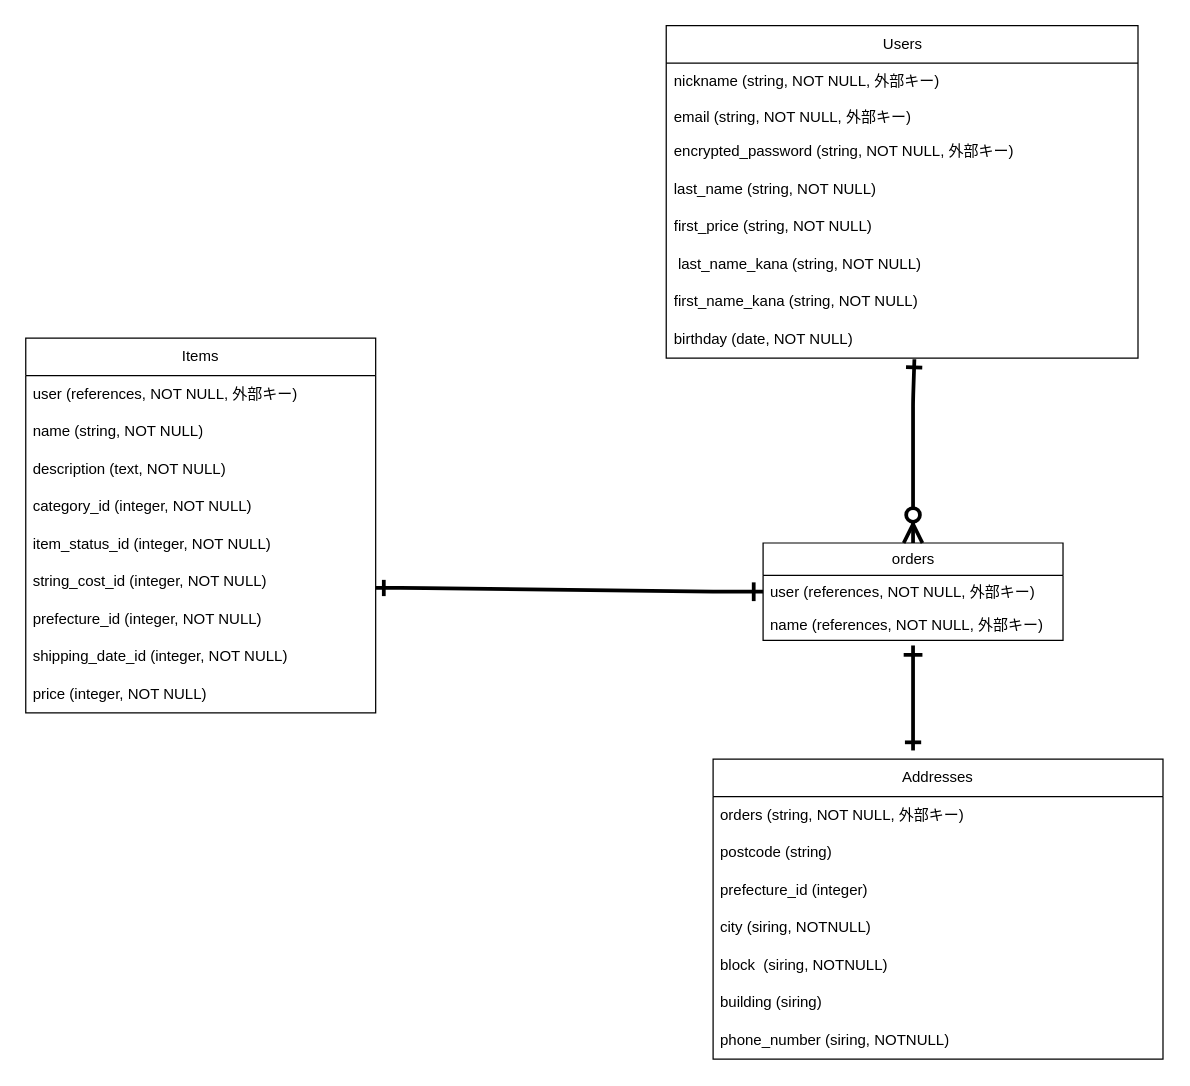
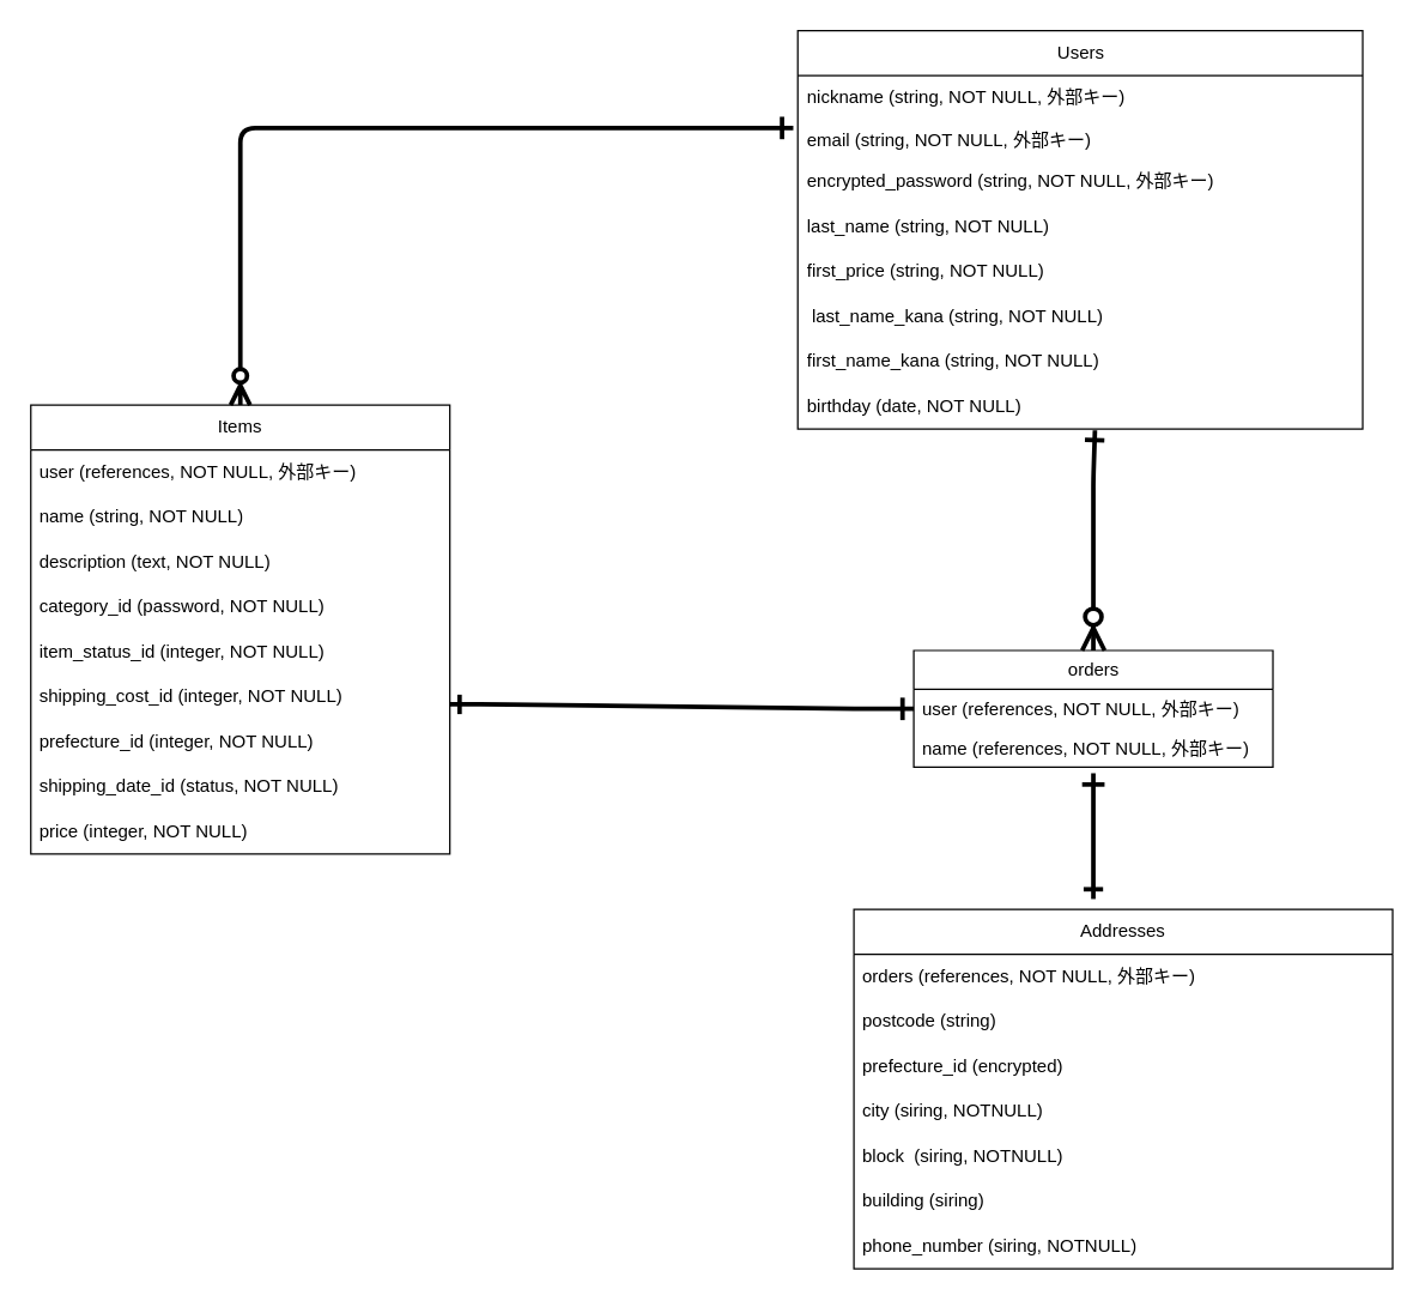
  <mxCell id="0" />
  <mxCell id="1" parent="0" />
  <mxCell id="2" value="Users" style="swimlane;fontStyle=0;childLayout=stackLayout;horizontal=1;startSize=30;horizontalStack=0;resizeParent=1;resizeParentMax=0;resizeLast=0;collapsible=1;marginBottom=0;whiteSpace=wrap;html=1;" vertex="1" parent="1"><mxGeometry x="532.5" width="377.5" height="266" as="geometry" y="20" /></mxCell>
  <mxCell id="3" value="nickname (string, NOT NULL, 外部キー)" style="text;strokeColor=none;fillColor=none;align=left;verticalAlign=middle;spacingLeft=4;spacingRight=4;overflow=hidden;points=[[0,0.5],[1,0.5]];portConstraint=eastwest;rotatable=0;whiteSpace=wrap;html=1;" vertex="1" parent="2"><mxGeometry y="30" width="377.5" height="30" as="geometry" /></mxCell>
  <mxCell id="4" value="email&amp;nbsp;(string, NOT NULL, 外部キー)" style="text;strokeColor=none;fillColor=none;align=left;verticalAlign=top;spacingLeft=4;spacingRight=4;overflow=hidden;rotatable=0;points=[[0,0.5],[1,0.5]];portConstraint=eastwest;whiteSpace=wrap;html=1;" vertex="1" parent="2"><mxGeometry y="60" width="377.5" height="26" as="geometry" /></mxCell>
  <mxCell id="5" value="encrypted_password&amp;nbsp;(string, NOT NULL, 外部キー)" style="text;strokeColor=none;fillColor=none;align=left;verticalAlign=middle;spacingLeft=4;spacingRight=4;overflow=hidden;points=[[0,0.5],[1,0.5]];portConstraint=eastwest;rotatable=0;whiteSpace=wrap;html=1;" vertex="1" parent="2"><mxGeometry y="86" width="377.5" height="30" as="geometry" /></mxCell>
  <mxCell id="6" value="last_name&amp;nbsp;(string, NOT NULL)" style="text;strokeColor=none;fillColor=none;align=left;verticalAlign=middle;spacingLeft=4;spacingRight=4;overflow=hidden;points=[[0,0.5],[1,0.5]];portConstraint=eastwest;rotatable=0;whiteSpace=wrap;html=1;" vertex="1" parent="2"><mxGeometry y="116" width="377.5" height="30" as="geometry" /></mxCell>
  <mxCell id="7" value="first_price (string, NOT NULL)" style="text;strokeColor=none;fillColor=none;align=left;verticalAlign=middle;spacingLeft=4;spacingRight=4;overflow=hidden;points=[[0,0.5],[1,0.5]];portConstraint=eastwest;rotatable=0;whiteSpace=wrap;html=1;" vertex="1" parent="2"><mxGeometry y="146" width="377.5" height="30" as="geometry" /></mxCell>
  <mxCell id="8" value="&amp;nbsp;last_name_kana (string, NOT NULL)" style="text;strokeColor=none;fillColor=none;align=left;verticalAlign=middle;spacingLeft=4;spacingRight=4;overflow=hidden;points=[[0,0.5],[1,0.5]];portConstraint=eastwest;rotatable=0;whiteSpace=wrap;html=1;" vertex="1" parent="2"><mxGeometry y="176" width="377.5" height="30" as="geometry" /></mxCell>
  <mxCell id="9" value="first_name_kana (string, NOT NULL)" style="text;strokeColor=none;fillColor=none;align=left;verticalAlign=middle;spacingLeft=4;spacingRight=4;overflow=hidden;points=[[0,0.5],[1,0.5]];portConstraint=eastwest;rotatable=0;whiteSpace=wrap;html=1;" vertex="1" parent="2"><mxGeometry y="206" width="377.5" height="30" as="geometry" /></mxCell>
  <mxCell id="10" value="birthday (date, NOT NULL)" style="text;strokeColor=none;fillColor=none;align=left;verticalAlign=middle;spacingLeft=4;spacingRight=4;overflow=hidden;points=[[0,0.5],[1,0.5]];portConstraint=eastwest;rotatable=0;whiteSpace=wrap;html=1;" vertex="1" parent="2"><mxGeometry y="236" width="377.5" height="30" as="geometry" /></mxCell>
  <mxCell id="11" value="Items" style="swimlane;fontStyle=0;childLayout=stackLayout;horizontal=1;startSize=30;horizontalStack=0;resizeParent=1;resizeParentMax=0;resizeLast=0;collapsible=1;marginBottom=0;whiteSpace=wrap;html=1;" vertex="1" parent="1"><mxGeometry x="20" y="270" width="280" height="300" as="geometry" /></mxCell>
  <mxCell id="12" value="user (references, NOT NULL, 外部キー)" style="text;strokeColor=none;fillColor=none;align=left;verticalAlign=middle;spacingLeft=4;spacingRight=4;overflow=hidden;points=[[0,0.5],[1,0.5]];portConstraint=eastwest;rotatable=0;whiteSpace=wrap;html=1;" vertex="1" parent="11"><mxGeometry y="30" width="280" height="30" as="geometry" /></mxCell>
  <mxCell id="13" value="name (string, NOT NULL)" style="text;strokeColor=none;fillColor=none;align=left;verticalAlign=middle;spacingLeft=4;spacingRight=4;overflow=hidden;points=[[0,0.5],[1,0.5]];portConstraint=eastwest;rotatable=0;whiteSpace=wrap;html=1;" vertex="1" parent="11"><mxGeometry y="60" width="280" height="30" as="geometry" /></mxCell>
  <mxCell id="14" value="description (text, NOT NULL)" style="text;strokeColor=none;fillColor=none;align=left;verticalAlign=middle;spacingLeft=4;spacingRight=4;overflow=hidden;points=[[0,0.5],[1,0.5]];portConstraint=eastwest;rotatable=0;whiteSpace=wrap;html=1;" vertex="1" parent="11"><mxGeometry y="90" width="280" height="30" as="geometry" /></mxCell>
- <mxCell id="15" value="category_id (integer, NOT NULL)" style="text;strokeColor=none;fillColor=none;align=left;verticalAlign=middle;spacingLeft=4;spacingRight=4;overflow=hidden;points=[[0,0.5],[1,0.5]];portConstraint=eastwest;rotatable=0;whiteSpace=wrap;html=1;" vertex="1" parent="11"><mxGeometry y="120" width="280" height="30" as="geometry" /></mxCell>
+ <mxCell id="15" value="category_id (password, NOT NULL)" style="text;strokeColor=none;fillColor=none;align=left;verticalAlign=middle;spacingLeft=4;spacingRight=4;overflow=hidden;points=[[0,0.5],[1,0.5]];portConstraint=eastwest;rotatable=0;whiteSpace=wrap;html=1;" vertex="1" parent="11"><mxGeometry y="120" width="280" height="30" as="geometry" /></mxCell>
  <mxCell id="16" value="item_status_id&amp;nbsp;(integer, NOT NULL)" style="text;strokeColor=none;fillColor=none;align=left;verticalAlign=middle;spacingLeft=4;spacingRight=4;overflow=hidden;points=[[0,0.5],[1,0.5]];portConstraint=eastwest;rotatable=0;whiteSpace=wrap;html=1;" vertex="1" parent="11"><mxGeometry y="150" width="280" height="30" as="geometry" /></mxCell>
- <mxCell id="17" value="string_cost_id&amp;nbsp;(integer, NOT NULL)" style="text;strokeColor=none;fillColor=none;align=left;verticalAlign=middle;spacingLeft=4;spacingRight=4;overflow=hidden;points=[[0,0.5],[1,0.5]];portConstraint=eastwest;rotatable=0;whiteSpace=wrap;html=1;" vertex="1" parent="11"><mxGeometry y="180" width="280" height="30" as="geometry" /></mxCell>
+ <mxCell id="17" value="shipping_cost_id&amp;nbsp;(integer, NOT NULL)" style="text;strokeColor=none;fillColor=none;align=left;verticalAlign=middle;spacingLeft=4;spacingRight=4;overflow=hidden;points=[[0,0.5],[1,0.5]];portConstraint=eastwest;rotatable=0;whiteSpace=wrap;html=1;" vertex="1" parent="11"><mxGeometry y="180" width="280" height="30" as="geometry" /></mxCell>
  <mxCell id="18" value="prefecture_id&amp;nbsp;(integer, NOT NULL)" style="text;strokeColor=none;fillColor=none;align=left;verticalAlign=middle;spacingLeft=4;spacingRight=4;overflow=hidden;points=[[0,0.5],[1,0.5]];portConstraint=eastwest;rotatable=0;whiteSpace=wrap;html=1;" vertex="1" parent="11"><mxGeometry y="210" width="280" height="30" as="geometry" /></mxCell>
- <mxCell id="19" value="shipping_date_id&amp;nbsp;(integer, NOT NULL)" style="text;strokeColor=none;fillColor=none;align=left;verticalAlign=middle;spacingLeft=4;spacingRight=4;overflow=hidden;points=[[0,0.5],[1,0.5]];portConstraint=eastwest;rotatable=0;whiteSpace=wrap;html=1;" vertex="1" parent="11"><mxGeometry y="240" width="280" height="30" as="geometry" /></mxCell>
+ <mxCell id="19" value="shipping_date_id&amp;nbsp;(status, NOT NULL)" style="text;strokeColor=none;fillColor=none;align=left;verticalAlign=middle;spacingLeft=4;spacingRight=4;overflow=hidden;points=[[0,0.5],[1,0.5]];portConstraint=eastwest;rotatable=0;whiteSpace=wrap;html=1;" vertex="1" parent="11"><mxGeometry y="240" width="280" height="30" as="geometry" /></mxCell>
  <mxCell id="20" value="price&amp;nbsp;(integer, NOT NULL)" style="text;strokeColor=none;fillColor=none;align=left;verticalAlign=middle;spacingLeft=4;spacingRight=4;overflow=hidden;points=[[0,0.5],[1,0.5]];portConstraint=eastwest;rotatable=0;whiteSpace=wrap;html=1;" vertex="1" parent="11"><mxGeometry y="270" width="280" height="30" as="geometry" /></mxCell>
  <mxCell id="21" value="orders" style="swimlane;fontStyle=0;childLayout=stackLayout;horizontal=1;startSize=26;fillColor=none;horizontalStack=0;resizeParent=1;resizeParentMax=0;resizeLast=0;collapsible=1;marginBottom=0;html=1;" vertex="1" parent="1"><mxGeometry x="610" y="434" width="240" height="78" as="geometry" /></mxCell>
  <mxCell id="22" value="user (references, NOT NULL, 外部キー)" style="text;strokeColor=none;fillColor=none;align=left;verticalAlign=top;spacingLeft=4;spacingRight=4;overflow=hidden;rotatable=0;points=[[0,0.5],[1,0.5]];portConstraint=eastwest;whiteSpace=wrap;html=1;" vertex="1" parent="21"><mxGeometry y="26" width="240" height="26" as="geometry" /></mxCell>
  <mxCell id="23" value="name (references, NOT NULL, 外部キー)" style="text;strokeColor=none;fillColor=none;align=left;verticalAlign=top;spacingLeft=4;spacingRight=4;overflow=hidden;rotatable=0;points=[[0,0.5],[1,0.5]];portConstraint=eastwest;whiteSpace=wrap;html=1;" vertex="1" parent="21"><mxGeometry y="52" width="240" height="26" as="geometry" /></mxCell>
  <mxCell id="24" value="Addresses" style="swimlane;fontStyle=0;childLayout=stackLayout;horizontal=1;startSize=30;horizontalStack=0;resizeParent=1;resizeParentMax=0;resizeLast=0;collapsible=1;marginBottom=0;whiteSpace=wrap;html=1;" vertex="1" parent="1"><mxGeometry x="570" y="607" width="360" height="240" as="geometry" /></mxCell>
- <mxCell id="25" value="orders (string, NOT NULL, 外部キー)" style="text;strokeColor=none;fillColor=none;align=left;verticalAlign=middle;spacingLeft=4;spacingRight=4;overflow=hidden;points=[[0,0.5],[1,0.5]];portConstraint=eastwest;rotatable=0;whiteSpace=wrap;html=1;" vertex="1" parent="24"><mxGeometry y="30" width="360" height="30" as="geometry" /></mxCell>
+ <mxCell id="25" value="orders (references, NOT NULL, 外部キー)" style="text;strokeColor=none;fillColor=none;align=left;verticalAlign=middle;spacingLeft=4;spacingRight=4;overflow=hidden;points=[[0,0.5],[1,0.5]];portConstraint=eastwest;rotatable=0;whiteSpace=wrap;html=1;" vertex="1" parent="24"><mxGeometry y="30" width="360" height="30" as="geometry" /></mxCell>
  <mxCell id="26" value="postcode (string)" style="text;strokeColor=none;fillColor=none;align=left;verticalAlign=middle;spacingLeft=4;spacingRight=4;overflow=hidden;points=[[0,0.5],[1,0.5]];portConstraint=eastwest;rotatable=0;whiteSpace=wrap;html=1;" vertex="1" parent="24"><mxGeometry y="60" width="360" height="30" as="geometry" /></mxCell>
- <mxCell id="27" value="prefecture_id (integer)" style="text;strokeColor=none;fillColor=none;align=left;verticalAlign=middle;spacingLeft=4;spacingRight=4;overflow=hidden;points=[[0,0.5],[1,0.5]];portConstraint=eastwest;rotatable=0;whiteSpace=wrap;html=1;" vertex="1" parent="24"><mxGeometry y="90" width="360" height="30" as="geometry" /></mxCell>
+ <mxCell id="27" value="prefecture_id (encrypted)" style="text;strokeColor=none;fillColor=none;align=left;verticalAlign=middle;spacingLeft=4;spacingRight=4;overflow=hidden;points=[[0,0.5],[1,0.5]];portConstraint=eastwest;rotatable=0;whiteSpace=wrap;html=1;" vertex="1" parent="24"><mxGeometry y="90" width="360" height="30" as="geometry" /></mxCell>
  <mxCell id="28" value="city (siring, NOTNULL)" style="text;strokeColor=none;fillColor=none;align=left;verticalAlign=middle;spacingLeft=4;spacingRight=4;overflow=hidden;points=[[0,0.5],[1,0.5]];portConstraint=eastwest;rotatable=0;whiteSpace=wrap;html=1;" vertex="1" parent="24"><mxGeometry y="120" width="360" height="30" as="geometry" /></mxCell>
  <mxCell id="29" value="block&amp;nbsp;&amp;nbsp;(siring, NOTNULL)" style="text;strokeColor=none;fillColor=none;align=left;verticalAlign=middle;spacingLeft=4;spacingRight=4;overflow=hidden;points=[[0,0.5],[1,0.5]];portConstraint=eastwest;rotatable=0;whiteSpace=wrap;html=1;" vertex="1" parent="24"><mxGeometry y="150" width="360" height="30" as="geometry" /></mxCell>
  <mxCell id="30" value="building&amp;nbsp;(siring)" style="text;strokeColor=none;fillColor=none;align=left;verticalAlign=middle;spacingLeft=4;spacingRight=4;overflow=hidden;points=[[0,0.5],[1,0.5]];portConstraint=eastwest;rotatable=0;whiteSpace=wrap;html=1;" vertex="1" parent="24"><mxGeometry y="180" width="360" height="30" as="geometry" /></mxCell>
  <mxCell id="31" value="phone_number&amp;nbsp;(siring, NOTNULL)" style="text;strokeColor=none;fillColor=none;align=left;verticalAlign=middle;spacingLeft=4;spacingRight=4;overflow=hidden;points=[[0,0.5],[1,0.5]];portConstraint=eastwest;rotatable=0;whiteSpace=wrap;html=1;" vertex="1" parent="24"><mxGeometry y="210" width="360" height="30" as="geometry" /></mxCell>
  <mxCell id="32" value="" style="edgeStyle=entityRelationEdgeStyle;fontSize=12;html=1;endArrow=ERone;endFill=1;startSize=9;endSize=11;targetPerimeterSpacing=0;startArrow=ERone;startFill=0;entryX=0;entryY=0.5;entryDx=0;entryDy=0;strokeWidth=3;" edge="1" parent="1" target="22"><mxGeometry width="100" height="100" relative="1" as="geometry"><mxPoint x="300" y="470" as="sourcePoint" /><mxPoint x="334" y="250" as="targetPoint" /></mxGeometry></mxCell>
+ <mxCell id="33" value="" style="edgeStyle=orthogonalEdgeStyle;fontSize=12;html=1;endArrow=ERone;endFill=1;strokeWidth=3;startSize=9;endSize=11;targetPerimeterSpacing=0;exitX=0.5;exitY=0;exitDx=0;exitDy=0;entryX=-0.008;entryY=0.192;entryDx=0;entryDy=0;entryPerimeter=0;startArrow=ERzeroToMany;startFill=0;" edge="1" parent="1" source="11" target="4"><mxGeometry width="100" height="100" relative="1" as="geometry"><mxPoint x="230" y="200" as="sourcePoint" /><mxPoint x="520" y="100" as="targetPoint" /></mxGeometry></mxCell>
  <mxCell id="34" value="" style="fontSize=12;html=1;endArrow=ERzeroToMany;startArrow=ERone;strokeWidth=3;startSize=9;endSize=11;targetPerimeterSpacing=0;entryX=0.5;entryY=0;entryDx=0;entryDy=0;startFill=0;exitX=0.526;exitY=1.033;exitDx=0;exitDy=0;exitPerimeter=0;" edge="1" parent="1" source="10" target="21"><mxGeometry width="100" height="100" relative="1" as="geometry"><mxPoint x="650" y="300" as="sourcePoint" /><mxPoint x="330" y="310" as="targetPoint" /><Array as="points"><mxPoint x="730" y="320" /><mxPoint x="730" y="330" /><mxPoint x="730" y="380" /></Array></mxGeometry></mxCell>
  <mxCell id="35" value="" style="fontSize=12;html=1;endArrow=ERone;endFill=1;strokeWidth=3;startSize=9;endSize=11;targetPerimeterSpacing=0;entryX=0.5;entryY=1.154;entryDx=0;entryDy=0;entryPerimeter=0;startArrow=ERone;startFill=0;" edge="1" parent="1" target="23"><mxGeometry width="100" height="100" relative="1" as="geometry"><mxPoint x="730" y="600" as="sourcePoint" /><mxPoint x="740" y="630" as="targetPoint" /><Array as="points"><mxPoint x="730" y="550" /></Array></mxGeometry></mxCell>
